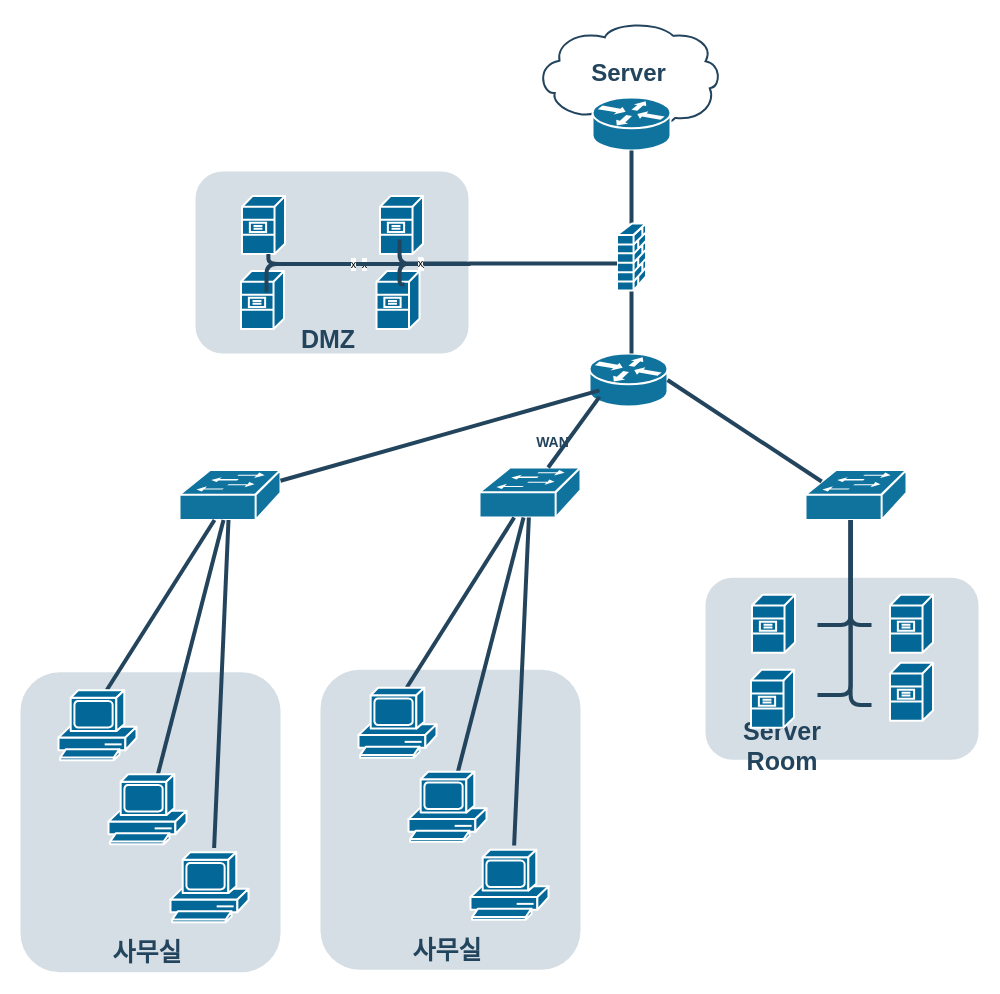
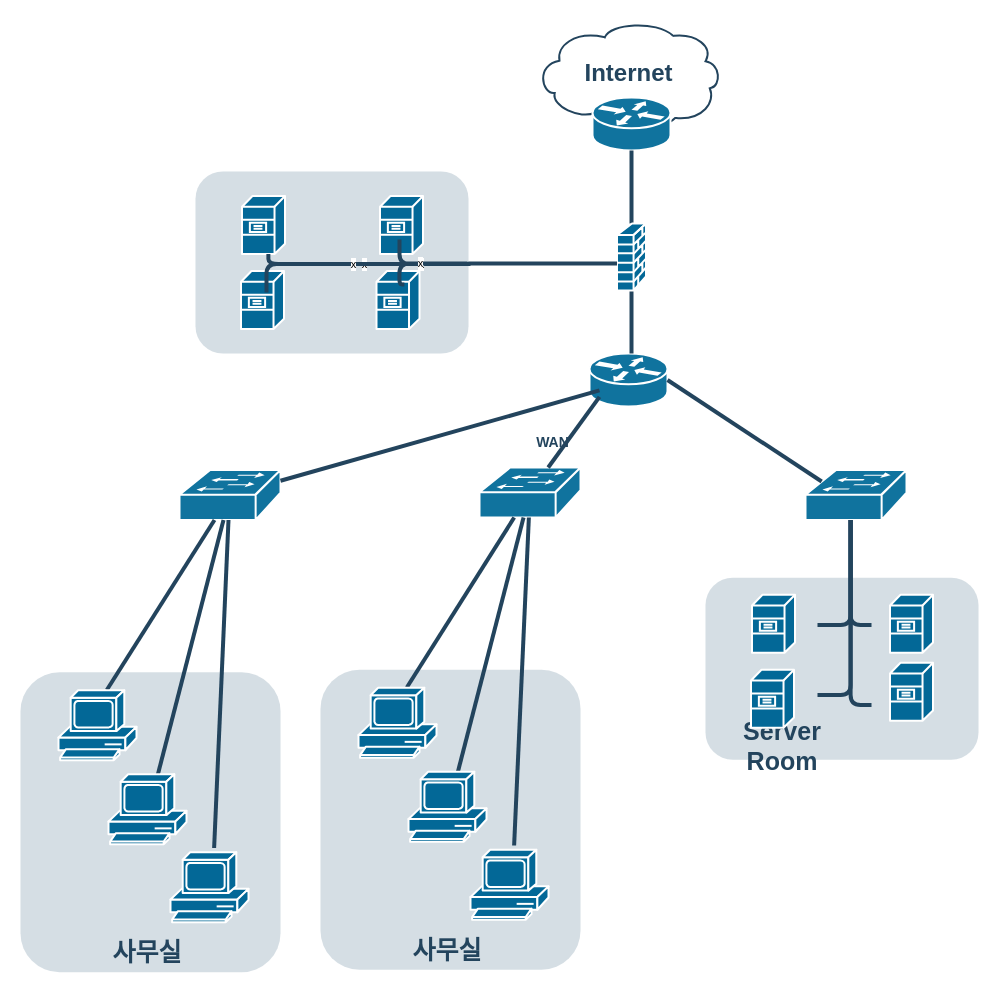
  <mxCell id="0" />
  <mxCell id="1" parent="0" />
  <mxCell id="2" value="&lt;font color=&quot;#23445d&quot;&gt;WAN&lt;/font&gt;" style="rounded=1;whiteSpace=wrap;html=1;strokeColor=none;fillColor=none;fontSize=14;fontColor=#742B21;align=center;fontStyle=1" parent="1" vertex="1"><mxGeometry x="516" y="432" width="73" height="19" as="geometry" /></mxCell>
  <mxCell id="3" value="" style="rounded=1;whiteSpace=wrap;html=1;strokeColor=none;fillColor=#BAC8D3;fontSize=24;fontColor=#23445D;align=center;opacity=60;" parent="1" vertex="1"><mxGeometry x="705" y="577.28" width="273" height="182" as="geometry" /></mxCell>
  <mxCell id="4" value="" style="rounded=1;whiteSpace=wrap;html=1;strokeColor=none;fillColor=#BAC8D3;fontSize=24;fontColor=#23445D;align=center;opacity=60;" parent="1" vertex="1"><mxGeometry x="320" y="669.28" width="260" height="300" as="geometry" /></mxCell>
- <mxCell id="5" value="Server" style="shape=mxgraph.cisco.storage.cloud;html=1;dashed=0;strokeColor=#23445D;fillColor=#ffffff;strokeWidth=2;fontFamily=Helvetica;fontSize=24;fontColor=#23445D;align=center;fontStyle=1" parent="1" vertex="1"><mxGeometry x="535" y="20" width="186" height="106" as="geometry" /></mxCell>
+ <mxCell id="5" value="Internet" style="shape=mxgraph.cisco.storage.cloud;html=1;dashed=0;strokeColor=#23445D;fillColor=#ffffff;strokeWidth=2;fontFamily=Helvetica;fontSize=24;fontColor=#23445D;align=center;fontStyle=1" parent="1" vertex="1"><mxGeometry x="535" y="20" width="186" height="106" as="geometry" /></mxCell>
  <mxCell id="6" value="" style="shape=mxgraph.cisco.switches.workgroup_switch;html=1;dashed=0;fillColor=#10739E;strokeColor=#ffffff;strokeWidth=2;verticalLabelPosition=bottom;verticalAlign=top;fontFamily=Helvetica;fontSize=36;fontColor=#FFB366" parent="1" vertex="1"><mxGeometry x="179" y="469.5" width="101" height="50" as="geometry" /></mxCell>
  <mxCell id="7" value="" style="shape=mxgraph.cisco.switches.workgroup_switch;html=1;dashed=0;fillColor=#10739E;strokeColor=#ffffff;strokeWidth=2;verticalLabelPosition=bottom;verticalAlign=top;fontFamily=Helvetica;fontSize=36;fontColor=#FFB366" parent="1" vertex="1"><mxGeometry x="479" y="467" width="101" height="50" as="geometry" /></mxCell>
  <mxCell id="8" value="" style="shape=mxgraph.cisco.routers.router;html=1;dashed=0;fillColor=#10739E;strokeColor=#ffffff;strokeWidth=2;verticalLabelPosition=bottom;verticalAlign=top;fontFamily=Helvetica;fontSize=36;fontColor=#FFB366" parent="1" vertex="1"><mxGeometry x="589" y="353" width="78" height="53" as="geometry" /></mxCell>
  <mxCell id="9" value="" style="shape=mxgraph.cisco.switches.workgroup_switch;html=1;dashed=0;fillColor=#10739E;strokeColor=#ffffff;strokeWidth=2;verticalLabelPosition=bottom;verticalAlign=top;fontFamily=Helvetica;fontSize=36;fontColor=#FFB366" parent="1" vertex="1"><mxGeometry x="805" y="469.5" width="101" height="50" as="geometry" /></mxCell>
  <mxCell id="10" value="" style="shape=mxgraph.cisco.routers.router;html=1;dashed=0;fillColor=#10739E;strokeColor=#ffffff;strokeWidth=2;verticalLabelPosition=bottom;verticalAlign=top;fontFamily=Helvetica;fontSize=36;fontColor=#FFB366" parent="1" vertex="1"><mxGeometry x="592" y="97" width="78" height="53" as="geometry" /></mxCell>
  <mxCell id="11" value="" style="elbow=horizontal;endArrow=none;html=1;strokeColor=#23445D;endFill=0;strokeWidth=4;rounded=1;exitX=0.5;exitY=0;exitDx=0;exitDy=0;exitPerimeter=0;" parent="1" source="26" target="10" edge="1"><mxGeometry width="100" height="100" relative="1" as="geometry"><mxPoint x="631.366" y="193" as="sourcePoint" /><mxPoint x="955.278" y="173.083" as="targetPoint" /></mxGeometry></mxCell>
  <mxCell id="12" style="edgeStyle=none;rounded=1;html=1;strokeColor=#23445D;endArrow=none;endFill=0;strokeWidth=4" parent="1" target="6" edge="1"><mxGeometry relative="1" as="geometry"><mxPoint x="599" y="389.952" as="sourcePoint" /></mxGeometry></mxCell>
  <mxCell id="13" style="edgeStyle=none;rounded=1;html=1;strokeColor=#23445D;endArrow=none;endFill=0;strokeWidth=4" parent="1" target="7" edge="1"><mxGeometry relative="1" as="geometry"><mxPoint x="599" y="396.418" as="sourcePoint" /></mxGeometry></mxCell>
  <mxCell id="14" style="edgeStyle=none;rounded=1;html=1;strokeColor=#23445D;endArrow=none;endFill=0;strokeWidth=4" parent="1" target="8" edge="1"><mxGeometry relative="1" as="geometry"><mxPoint x="663" y="405.423" as="sourcePoint" /></mxGeometry></mxCell>
  <mxCell id="15" value="" style="edgeStyle=elbowEdgeStyle;elbow=horizontal;endArrow=none;html=1;strokeColor=#23445D;endFill=0;strokeWidth=4;rounded=1;exitX=0.5;exitY=1;exitDx=0;exitDy=0;exitPerimeter=0;" parent="1" edge="1" source="26"><mxGeometry width="100" height="100" relative="1" as="geometry"><mxPoint x="408" y="323" as="sourcePoint" /><mxPoint x="631" y="353" as="targetPoint" /><Array as="points"><mxPoint x="631" y="333" /></Array></mxGeometry></mxCell>
  <mxCell id="16" style="rounded=1;html=1;strokeColor=#23445D;endArrow=none;endFill=0;strokeWidth=4" parent="1" source="7" edge="1"><mxGeometry relative="1" as="geometry"><mxPoint x="513.624" y="845" as="targetPoint" /></mxGeometry></mxCell>
  <mxCell id="17" style="rounded=1;html=1;strokeColor=#23445D;endArrow=none;endFill=0;strokeWidth=4" parent="1" source="7" edge="1"><mxGeometry relative="1" as="geometry"><mxPoint x="406.295" y="687" as="targetPoint" /></mxGeometry></mxCell>
  <mxCell id="18" style="rounded=1;html=1;strokeColor=#23445D;endArrow=none;endFill=0;strokeWidth=4;entryX=0.16;entryY=0.23;entryDx=0;entryDy=0;entryPerimeter=0;exitX=1;exitY=0.5;exitDx=0;exitDy=0;exitPerimeter=0;" parent="1" source="8" target="9" edge="1"><mxGeometry relative="1" as="geometry"><mxPoint x="695" y="493" as="sourcePoint" /></mxGeometry></mxCell>
  <mxCell id="19" style="edgeStyle=orthogonalEdgeStyle;rounded=1;html=1;strokeColor=#23445D;endArrow=none;endFill=0;strokeWidth=4" parent="1" edge="1"><mxGeometry relative="1" as="geometry"><Array as="points"><mxPoint x="850" y="624.5" /></Array><mxPoint x="850.111" y="519.5" as="sourcePoint" /><mxPoint x="817" y="624.611" as="targetPoint" /></mxGeometry></mxCell>
  <mxCell id="20" style="edgeStyle=orthogonalEdgeStyle;rounded=1;html=1;strokeColor=#23445D;endArrow=none;endFill=0;strokeWidth=4" parent="1" edge="1"><mxGeometry relative="1" as="geometry"><Array as="points"><mxPoint x="850" y="694.5" /></Array><mxPoint x="850.111" y="519.5" as="sourcePoint" /><mxPoint x="817" y="694.611" as="targetPoint" /></mxGeometry></mxCell>
  <mxCell id="21" style="edgeStyle=orthogonalEdgeStyle;rounded=1;html=1;strokeColor=#23445D;endArrow=none;endFill=0;strokeWidth=4" parent="1" edge="1"><mxGeometry relative="1" as="geometry"><Array as="points"><mxPoint x="850" y="624.5" /></Array><mxPoint x="850.111" y="519.5" as="sourcePoint" /><mxPoint x="871" y="624.611" as="targetPoint" /></mxGeometry></mxCell>
  <mxCell id="22" style="edgeStyle=orthogonalEdgeStyle;rounded=1;html=1;strokeColor=#23445D;endArrow=none;endFill=0;strokeWidth=4" parent="1" edge="1"><mxGeometry relative="1" as="geometry"><Array as="points"><mxPoint x="850" y="704.5" /></Array><mxPoint x="850.111" y="519.5" as="sourcePoint" /><mxPoint x="871" y="704.611" as="targetPoint" /></mxGeometry></mxCell>
  <mxCell id="23" value="&lt;font style=&quot;font-size: 25px;&quot;&gt;Server Room&lt;/font&gt;" style="rounded=1;whiteSpace=wrap;html=1;strokeColor=none;fillColor=none;fontSize=14;fontColor=#23445D;align=center;fontStyle=1" parent="1" vertex="1"><mxGeometry x="733.5" y="735.28" width="96" height="19" as="geometry" /></mxCell>
  <mxCell id="24" style="rounded=1;html=1;endArrow=none;endFill=0;strokeColor=#23445D;strokeWidth=4;fontSize=14;fontColor=#990000" parent="1" source="7" edge="1"><mxGeometry relative="1" as="geometry"><mxPoint x="456.954" y="773" as="targetPoint" /></mxGeometry></mxCell>
  <mxCell id="25" style="edgeStyle=orthogonalEdgeStyle;curved=1;rounded=0;jumpStyle=none;html=1;exitX=0.75;exitY=0;entryX=0.75;entryY=0;shadow=0;labelBackgroundColor=#ffffff;startArrow=none;startFill=0;endArrow=none;endFill=0;endSize=10;jettySize=auto;orthogonalLoop=1;strokeColor=#23445D;strokeWidth=2;fillColor=#F08705;fontFamily=Helvetica;fontSize=25;fontColor=#23445D;align=left;" parent="1" source="2" target="2" edge="1"><mxGeometry relative="1" as="geometry" /></mxCell>
  <mxCell id="26" value="" style="shape=mxgraph.cisco.security.firewall;sketch=0;html=1;pointerEvents=1;dashed=0;fillColor=#036897;strokeColor=#ffffff;strokeWidth=2;verticalLabelPosition=bottom;verticalAlign=top;align=center;outlineConnect=0;" vertex="1" parent="1"><mxGeometry x="616.5" y="223" width="29" height="67" as="geometry" /></mxCell>
  <mxCell id="27" style="edgeStyle=orthogonalEdgeStyle;rounded=0;orthogonalLoop=1;jettySize=auto;html=1;exitX=0.5;exitY=1;exitDx=0;exitDy=0;" edge="1" parent="1" source="3" target="3"><mxGeometry relative="1" as="geometry" /></mxCell>
  <mxCell id="28" value="" style="shape=mxgraph.cisco.servers.file_server;sketch=0;html=1;pointerEvents=1;dashed=0;fillColor=#036897;strokeColor=#ffffff;strokeWidth=2;verticalLabelPosition=bottom;verticalAlign=top;align=center;outlineConnect=0;" vertex="1" parent="1"><mxGeometry x="751.5" y="594.28" width="43" height="58" as="geometry" /></mxCell>
  <mxCell id="29" value="" style="shape=mxgraph.cisco.servers.file_server;sketch=0;html=1;pointerEvents=1;dashed=0;fillColor=#036897;strokeColor=#ffffff;strokeWidth=2;verticalLabelPosition=bottom;verticalAlign=top;align=center;outlineConnect=0;" vertex="1" parent="1"><mxGeometry x="889.5" y="594.28" width="43" height="58" as="geometry" /></mxCell>
  <mxCell id="30" value="" style="shape=mxgraph.cisco.servers.file_server;sketch=0;html=1;pointerEvents=1;dashed=0;fillColor=#036897;strokeColor=#ffffff;strokeWidth=2;verticalLabelPosition=bottom;verticalAlign=top;align=center;outlineConnect=0;" vertex="1" parent="1"><mxGeometry x="889.5" y="662.28" width="43" height="58" as="geometry" /></mxCell>
  <mxCell id="31" value="" style="shape=mxgraph.cisco.servers.file_server;sketch=0;html=1;pointerEvents=1;dashed=0;fillColor=#036897;strokeColor=#ffffff;strokeWidth=2;verticalLabelPosition=bottom;verticalAlign=top;align=center;outlineConnect=0;" vertex="1" parent="1"><mxGeometry x="750.5" y="669.28" width="43" height="58" as="geometry" /></mxCell>
  <mxCell id="32" value="" style="shape=mxgraph.cisco.computers_and_peripherals.pc;sketch=0;html=1;pointerEvents=1;dashed=0;fillColor=#036897;strokeColor=#ffffff;strokeWidth=2;verticalLabelPosition=bottom;verticalAlign=top;align=center;outlineConnect=0;" vertex="1" parent="1"><mxGeometry x="358" y="687.28" width="78" height="70" as="geometry" /></mxCell>
  <mxCell id="33" value="" style="shape=mxgraph.cisco.computers_and_peripherals.pc;sketch=0;html=1;pointerEvents=1;dashed=0;fillColor=#036897;strokeColor=#ffffff;strokeWidth=2;verticalLabelPosition=bottom;verticalAlign=top;align=center;outlineConnect=0;" vertex="1" parent="1"><mxGeometry x="408" y="771.28" width="78" height="70" as="geometry" /></mxCell>
  <mxCell id="34" value="" style="shape=mxgraph.cisco.computers_and_peripherals.pc;sketch=0;html=1;pointerEvents=1;dashed=0;fillColor=#036897;strokeColor=#ffffff;strokeWidth=2;verticalLabelPosition=bottom;verticalAlign=top;align=center;outlineConnect=0;" vertex="1" parent="1"><mxGeometry x="470" y="849.28" width="78" height="70" as="geometry" /></mxCell>
  <mxCell id="35" value="&lt;font style=&quot;font-size: 25px;&quot;&gt;사무실&lt;/font&gt;" style="rounded=1;whiteSpace=wrap;html=1;strokeColor=none;fillColor=none;fontSize=14;fontColor=#23445D;align=center;fontStyle=1" vertex="1" parent="1"><mxGeometry x="399" y="939.28" width="96" height="19" as="geometry" /></mxCell>
  <mxCell id="36" value="" style="rounded=1;whiteSpace=wrap;html=1;strokeColor=none;fillColor=#BAC8D3;fontSize=24;fontColor=#23445D;align=center;opacity=60;" vertex="1" parent="1"><mxGeometry x="20" y="671.78" width="260" height="300" as="geometry" /></mxCell>
  <mxCell id="37" style="rounded=1;html=1;strokeColor=#23445D;endArrow=none;endFill=0;strokeWidth=4" edge="1" parent="1"><mxGeometry relative="1" as="geometry"><mxPoint x="228" y="519.5" as="sourcePoint" /><mxPoint x="213.624" y="847.5" as="targetPoint" /></mxGeometry></mxCell>
  <mxCell id="38" style="rounded=1;html=1;strokeColor=#23445D;endArrow=none;endFill=0;strokeWidth=4" edge="1" parent="1"><mxGeometry relative="1" as="geometry"><mxPoint x="214" y="519.5" as="sourcePoint" /><mxPoint x="106.295" y="689.5" as="targetPoint" /></mxGeometry></mxCell>
  <mxCell id="39" style="rounded=1;html=1;endArrow=none;endFill=0;strokeColor=#23445D;strokeWidth=4;fontSize=14;fontColor=#990000" edge="1" parent="1"><mxGeometry relative="1" as="geometry"><mxPoint x="223" y="519.5" as="sourcePoint" /><mxPoint x="156.954" y="775.5" as="targetPoint" /></mxGeometry></mxCell>
  <mxCell id="40" value="" style="shape=mxgraph.cisco.computers_and_peripherals.pc;sketch=0;html=1;pointerEvents=1;dashed=0;fillColor=#036897;strokeColor=#ffffff;strokeWidth=2;verticalLabelPosition=bottom;verticalAlign=top;align=center;outlineConnect=0;" vertex="1" parent="1"><mxGeometry x="58" y="689.78" width="78" height="70" as="geometry" /></mxCell>
  <mxCell id="41" value="" style="shape=mxgraph.cisco.computers_and_peripherals.pc;sketch=0;html=1;pointerEvents=1;dashed=0;fillColor=#036897;strokeColor=#ffffff;strokeWidth=2;verticalLabelPosition=bottom;verticalAlign=top;align=center;outlineConnect=0;" vertex="1" parent="1"><mxGeometry x="108" y="773.78" width="78" height="70" as="geometry" /></mxCell>
  <mxCell id="42" value="" style="shape=mxgraph.cisco.computers_and_peripherals.pc;sketch=0;html=1;pointerEvents=1;dashed=0;fillColor=#036897;strokeColor=#ffffff;strokeWidth=2;verticalLabelPosition=bottom;verticalAlign=top;align=center;outlineConnect=0;" vertex="1" parent="1"><mxGeometry x="170" y="851.78" width="78" height="70" as="geometry" /></mxCell>
  <mxCell id="43" value="&lt;font style=&quot;font-size: 25px;&quot;&gt;사무실&lt;/font&gt;" style="rounded=1;whiteSpace=wrap;html=1;strokeColor=none;fillColor=none;fontSize=14;fontColor=#23445D;align=center;fontStyle=1" vertex="1" parent="1"><mxGeometry x="99" y="941.78" width="96" height="19" as="geometry" /></mxCell>
  <mxCell id="44" style="rounded=1;html=1;strokeColor=#23445D;endArrow=none;endFill=0;strokeWidth=4;exitX=1;exitY=0.5;exitDx=0;exitDy=0;exitPerimeter=0;" edge="1" parent="1"><mxGeometry relative="1" as="geometry"><mxPoint x="467" y="263" as="sourcePoint" /><mxPoint x="616.5" y="263" as="targetPoint" /></mxGeometry></mxCell>
  <mxCell id="45" value="" style="rounded=1;whiteSpace=wrap;html=1;strokeColor=none;fillColor=#BAC8D3;fontSize=24;fontColor=#23445D;align=center;opacity=60;" vertex="1" parent="1"><mxGeometry x="195" y="171" width="273" height="182" as="geometry" /></mxCell>
  <mxCell id="46" value="" style="shape=mxgraph.cisco.servers.file_server;sketch=0;html=1;pointerEvents=1;dashed=0;fillColor=#036897;strokeColor=#ffffff;strokeWidth=2;verticalLabelPosition=bottom;verticalAlign=top;align=center;outlineConnect=0;" vertex="1" parent="1"><mxGeometry x="241.5" y="195.5" width="43" height="58" as="geometry" /></mxCell>
  <mxCell id="47" value="" style="shape=mxgraph.cisco.servers.file_server;sketch=0;html=1;pointerEvents=1;dashed=0;fillColor=#036897;strokeColor=#ffffff;strokeWidth=2;verticalLabelPosition=bottom;verticalAlign=top;align=center;outlineConnect=0;" vertex="1" parent="1"><mxGeometry x="379.5" y="195.5" width="43" height="58" as="geometry" /></mxCell>
  <mxCell id="48" value="" style="shape=mxgraph.cisco.servers.file_server;sketch=0;html=1;pointerEvents=1;dashed=0;fillColor=#036897;strokeColor=#ffffff;strokeWidth=2;verticalLabelPosition=bottom;verticalAlign=top;align=center;outlineConnect=0;" vertex="1" parent="1"><mxGeometry x="376" y="270.5" width="43" height="58" as="geometry" /></mxCell>
  <mxCell id="49" value="" style="shape=mxgraph.cisco.servers.file_server;sketch=0;html=1;pointerEvents=1;dashed=0;fillColor=#036897;strokeColor=#ffffff;strokeWidth=2;verticalLabelPosition=bottom;verticalAlign=top;align=center;outlineConnect=0;" vertex="1" parent="1"><mxGeometry x="240.5" y="270.5" width="43" height="58" as="geometry" /></mxCell>
- <mxCell id="50" value="&lt;span style=&quot;font-size: 25px;&quot;&gt;DMZ&lt;/span&gt;" style="rounded=1;whiteSpace=wrap;html=1;strokeColor=none;fillColor=none;fontSize=14;fontColor=#23445D;align=center;fontStyle=1" vertex="1" parent="1"><mxGeometry x="280" y="328.5" width="96" height="19" as="geometry" /></mxCell>
  <mxCell id="51" value="x&lt;span style=&quot;color: rgba(0, 0, 0, 0); font-family: monospace; font-size: 0px; text-align: start; background-color: rgb(251, 251, 251);&quot;&gt;%3CmxGraphModel%3E%3Croot%3E%3CmxCell%20id%3D%220%22%2F%3E%3CmxCell%20id%3D%221%22%20parent%3D%220%22%2F%3E%3CmxCell%20id%3D%222%22%20style%3D%22edgeStyle%3DorthogonalEdgeStyle%3Brounded%3D1%3Bhtml%3D1%3BstrokeColor%3D%2323445D%3BendArrow%3Dnone%3BendFill%3D0%3BstrokeWidth%3D4%22%20edge%3D%221%22%20parent%3D%221%22%3E%3CmxGeometry%20relative%3D%221%22%20as%3D%22geometry%22%3E%3CArray%20as%3D%22points%22%3E%3CmxPoint%20x%3D%221105%22%20y%3D%22771.5%22%2F%3E%3C%2FArray%3E%3CmxPoint%20x%3D%221105.111%22%20y%3D%22586.5%22%20as%3D%22sourcePoint%22%2F%3E%3CmxPoint%20x%3D%221126%22%20y%3D%22771.611%22%20as%3D%22targetPoint%22%2F%3E%3C%2FmxGeometry%3E%3C%2FmxCell%3E%3C%2Froot%3E%3C%2FmxGraphModel%3E&lt;/span&gt;" style="edgeStyle=orthogonalEdgeStyle;rounded=1;html=1;strokeColor=#23445D;endArrow=none;endFill=0;strokeWidth=4;entryX=0.5;entryY=1;entryDx=0;entryDy=0;entryPerimeter=0;" edge="1" parent="1"><mxGeometry relative="1" as="geometry"><Array as="points"><mxPoint x="267.89" y="263" /></Array><mxPoint x="470.001" y="263.5" as="sourcePoint" /><mxPoint x="267.89" y="253.5" as="targetPoint" /></mxGeometry></mxCell>
  <mxCell id="52" value="x&lt;span style=&quot;color: rgba(0, 0, 0, 0); font-family: monospace; font-size: 0px; text-align: start; background-color: rgb(251, 251, 251);&quot;&gt;%3CmxGraphModel%3E%3Croot%3E%3CmxCell%20id%3D%220%22%2F%3E%3CmxCell%20id%3D%221%22%20parent%3D%220%22%2F%3E%3CmxCell%20id%3D%222%22%20style%3D%22edgeStyle%3DorthogonalEdgeStyle%3Brounded%3D1%3Bhtml%3D1%3BstrokeColor%3D%2323445D%3BendArrow%3Dnone%3BendFill%3D0%3BstrokeWidth%3D4%22%20edge%3D%221%22%20parent%3D%221%22%3E%3CmxGeometry%20relative%3D%221%22%20as%3D%22geometry%22%3E%3CArray%20as%3D%22points%22%3E%3CmxPoint%20x%3D%221105%22%20y%3D%22771.5%22%2F%3E%3C%2FArray%3E%3CmxPoint%20x%3D%221105.111%22%20y%3D%22586.5%22%20as%3D%22sourcePoint%22%2F%3E%3CmxPoint%20x%3D%221126%22%20y%3D%22771.611%22%20as%3D%22targetPoint%22%2F%3E%3C%2FmxGeometry%3E%3C%2FmxCell%3E%3C%2Froot%3E%3C%2FmxGraphModel%3E&lt;/span&gt;" style="edgeStyle=orthogonalEdgeStyle;rounded=1;html=1;strokeColor=#23445D;endArrow=none;endFill=0;strokeWidth=4;" edge="1" parent="1"><mxGeometry relative="1" as="geometry"><Array as="points"><mxPoint x="265.89" y="263" /></Array><mxPoint x="468.001" y="263.5" as="sourcePoint" /><mxPoint x="266" y="292" as="targetPoint" /></mxGeometry></mxCell>
  <mxCell id="53" value="x&lt;span style=&quot;color: rgba(0, 0, 0, 0); font-family: monospace; font-size: 0px; text-align: start; background-color: rgb(251, 251, 251);&quot;&gt;%3CmxGraphModel%3E%3Croot%3E%3CmxCell%20id%3D%220%22%2F%3E%3CmxCell%20id%3D%221%22%20parent%3D%220%22%2F%3E%3CmxCell%20id%3D%222%22%20style%3D%22edgeStyle%3DorthogonalEdgeStyle%3Brounded%3D1%3Bhtml%3D1%3BstrokeColor%3D%2323445D%3BendArrow%3Dnone%3BendFill%3D0%3BstrokeWidth%3D4%22%20edge%3D%221%22%20parent%3D%221%22%3E%3CmxGeometry%20relative%3D%221%22%20as%3D%22geometry%22%3E%3CArray%20as%3D%22points%22%3E%3CmxPoint%20x%3D%221105%22%20y%3D%22771.5%22%2F%3E%3C%2FArray%3E%3CmxPoint%20x%3D%221105.111%22%20y%3D%22586.5%22%20as%3D%22sourcePoint%22%2F%3E%3CmxPoint%20x%3D%221126%22%20y%3D%22771.611%22%20as%3D%22targetPoint%22%2F%3E%3C%2FmxGeometry%3E%3C%2FmxCell%3E%3C%2Froot%3E%3C%2FmxGraphModel%3E&lt;/span&gt;" style="edgeStyle=orthogonalEdgeStyle;rounded=1;html=1;strokeColor=#23445D;endArrow=none;endFill=0;strokeWidth=4;entryX=0.75;entryY=1;entryDx=0;entryDy=0;" edge="1" parent="1"><mxGeometry relative="1" as="geometry"><Array as="points"><mxPoint x="399.25" y="263" /></Array><mxPoint x="467.251" y="263.5" as="sourcePoint" /><mxPoint x="399" y="239" as="targetPoint" /></mxGeometry></mxCell>
  <mxCell id="54" value="x&lt;span style=&quot;color: rgba(0, 0, 0, 0); font-family: monospace; font-size: 0px; text-align: start; background-color: rgb(251, 251, 251);&quot;&gt;%3CmxGraphModel%3E%3Croot%3E%3CmxCell%20id%3D%220%22%2F%3E%3CmxCell%20id%3D%221%22%20parent%3D%220%22%2F%3E%3CmxCell%20id%3D%222%22%20style%3D%22edgeStyle%3DorthogonalEdgeStyle%3Brounded%3D1%3Bhtml%3D1%3BstrokeColor%3D%2323445D%3BendArrow%3Dnone%3BendFill%3D0%3BstrokeWidth%3D4%22%20edge%3D%221%22%20parent%3D%221%22%3E%3CmxGeometry%20relative%3D%221%22%20as%3D%22geometry%22%3E%3CArray%20as%3D%22points%22%3E%3CmxPoint%20x%3D%221105%22%20y%3D%22771.5%22%2F%3E%3C%2FArray%3E%3CmxPoint%20x%3D%221105.111%22%20y%3D%22586.5%22%20as%3D%22sourcePoint%22%2F%3E%3CmxPoint%20x%3D%221126%22%20y%3D%22771.611%22%20as%3D%22targetPoint%22%2F%3E%3C%2FmxGeometry%3E%3C%2FmxCell%3E%3C%2Froot%3E%3C%2FmxGraphModel%3E&lt;/span&gt;" style="edgeStyle=orthogonalEdgeStyle;rounded=1;html=1;strokeColor=#23445D;endArrow=none;endFill=0;strokeWidth=4;" edge="1" parent="1"><mxGeometry relative="1" as="geometry"><Array as="points"><mxPoint x="398.89" y="262.5" /></Array><mxPoint x="466.891" y="263" as="sourcePoint" /><mxPoint x="403.89" y="284" as="targetPoint" /></mxGeometry></mxCell>
